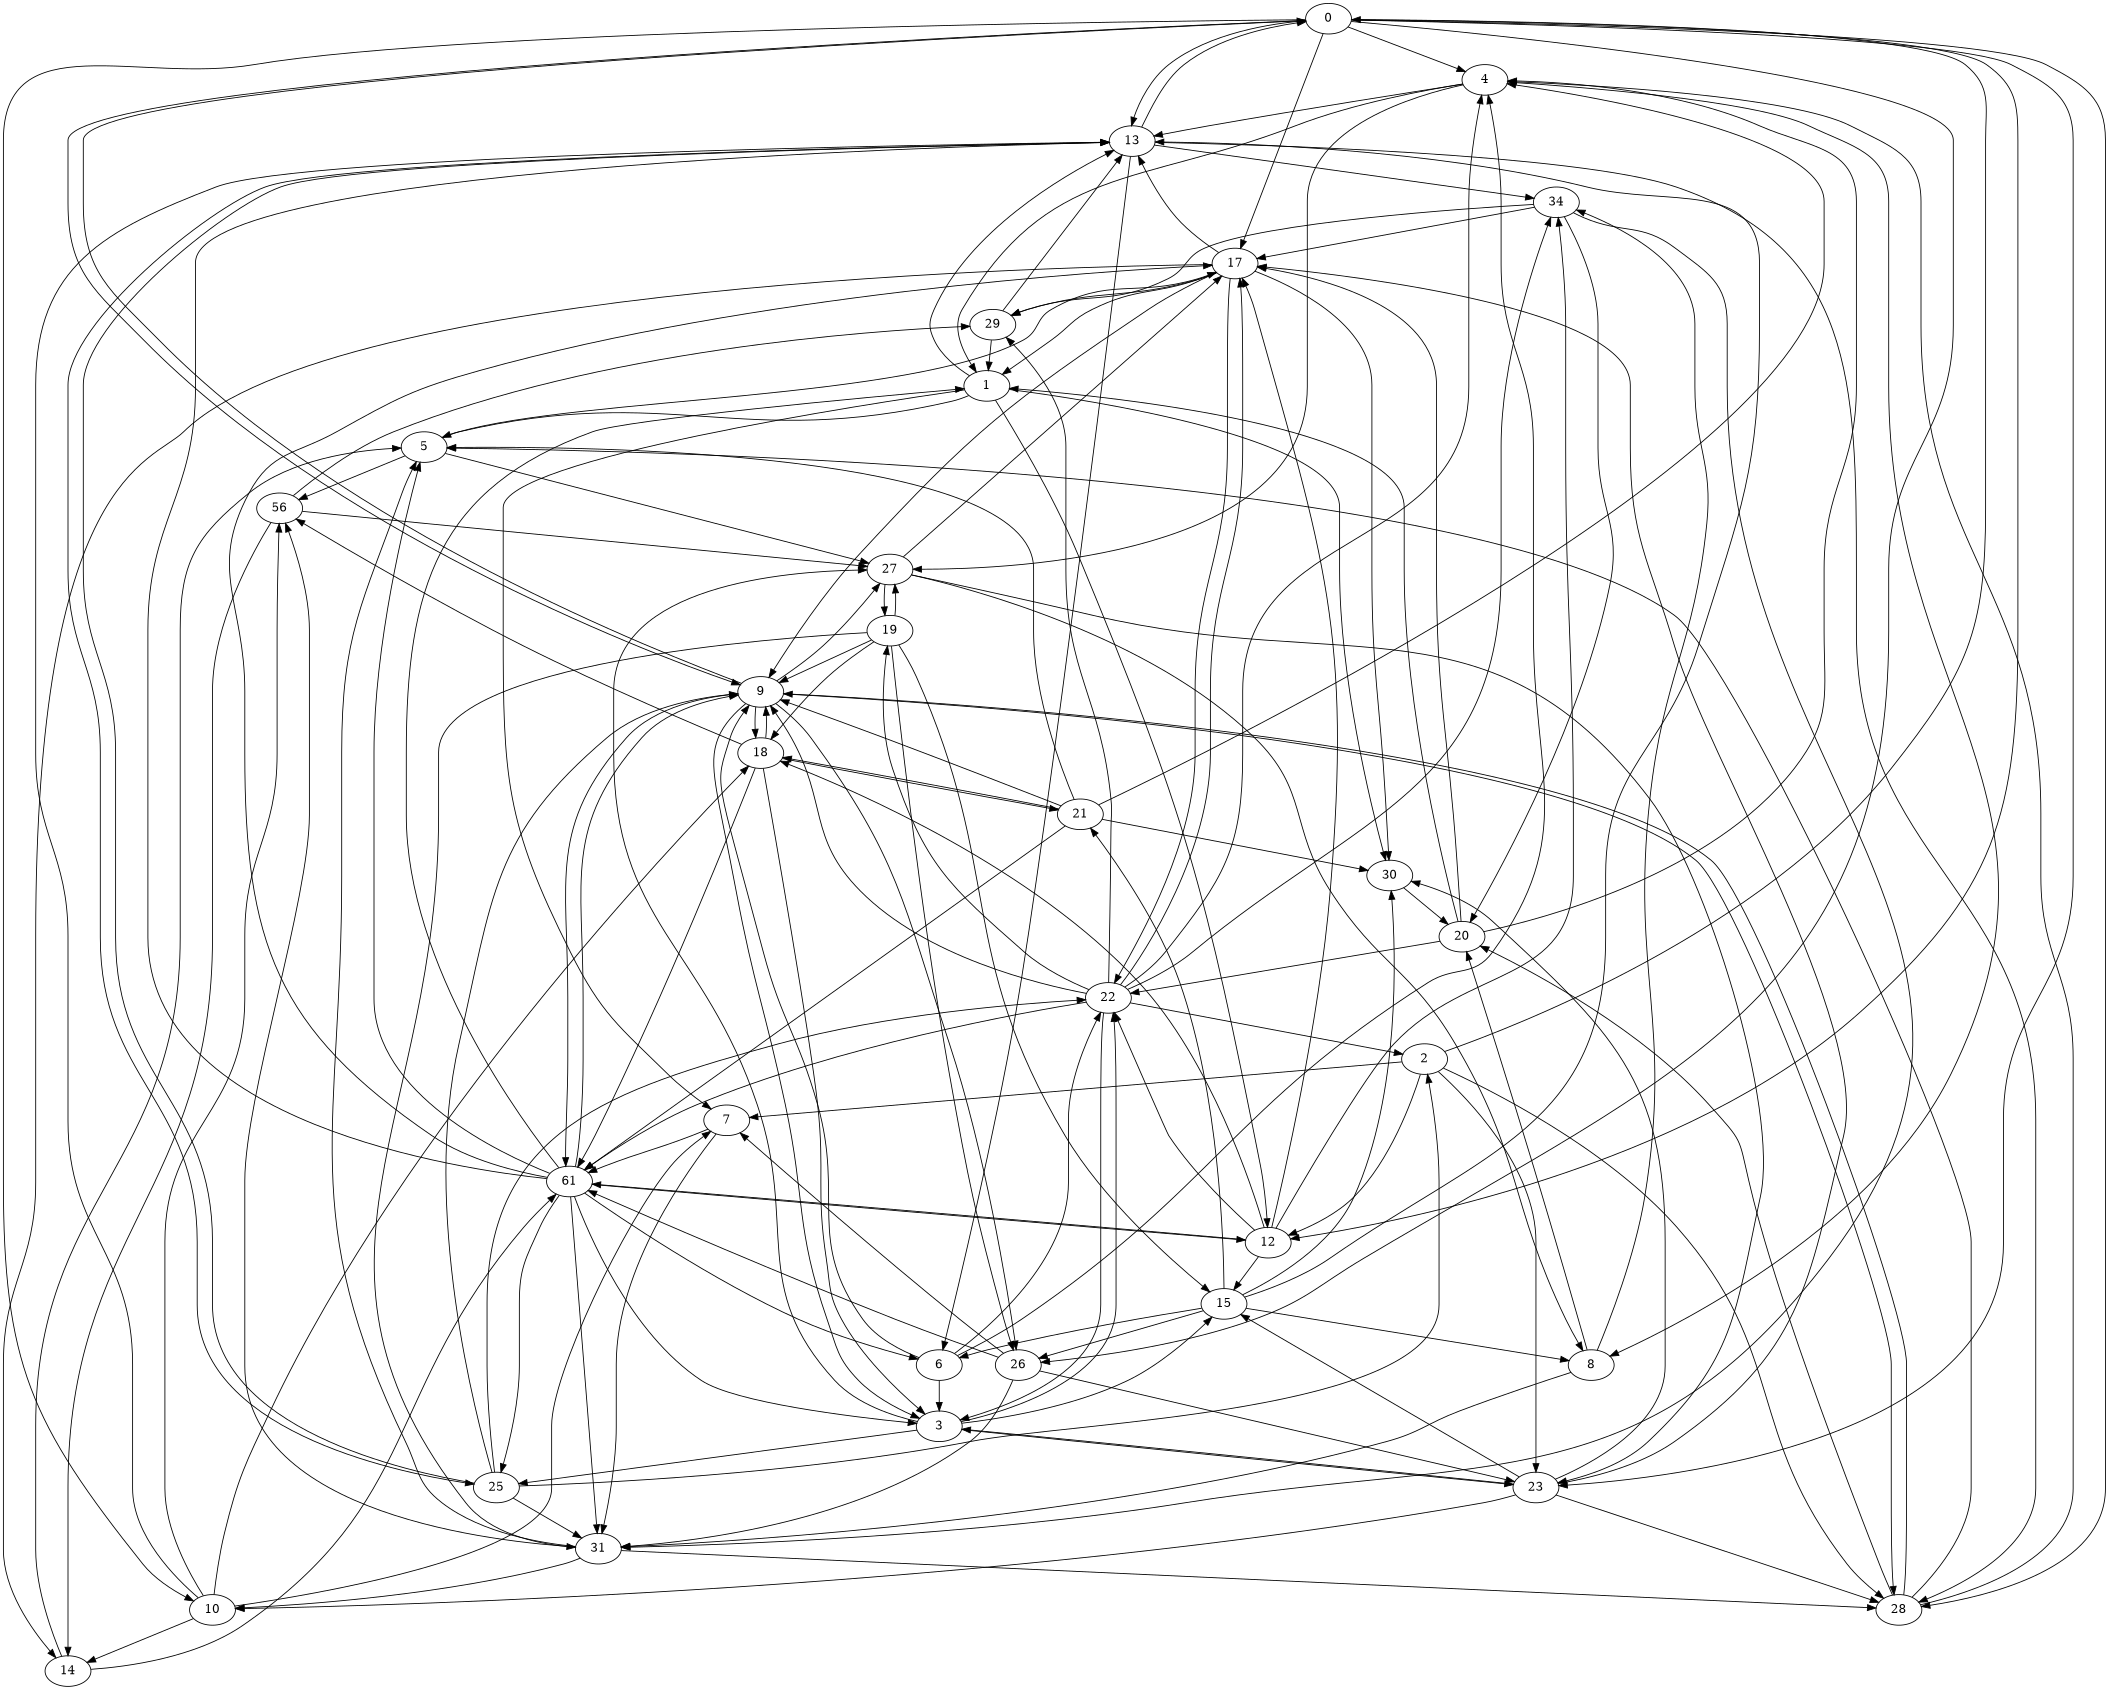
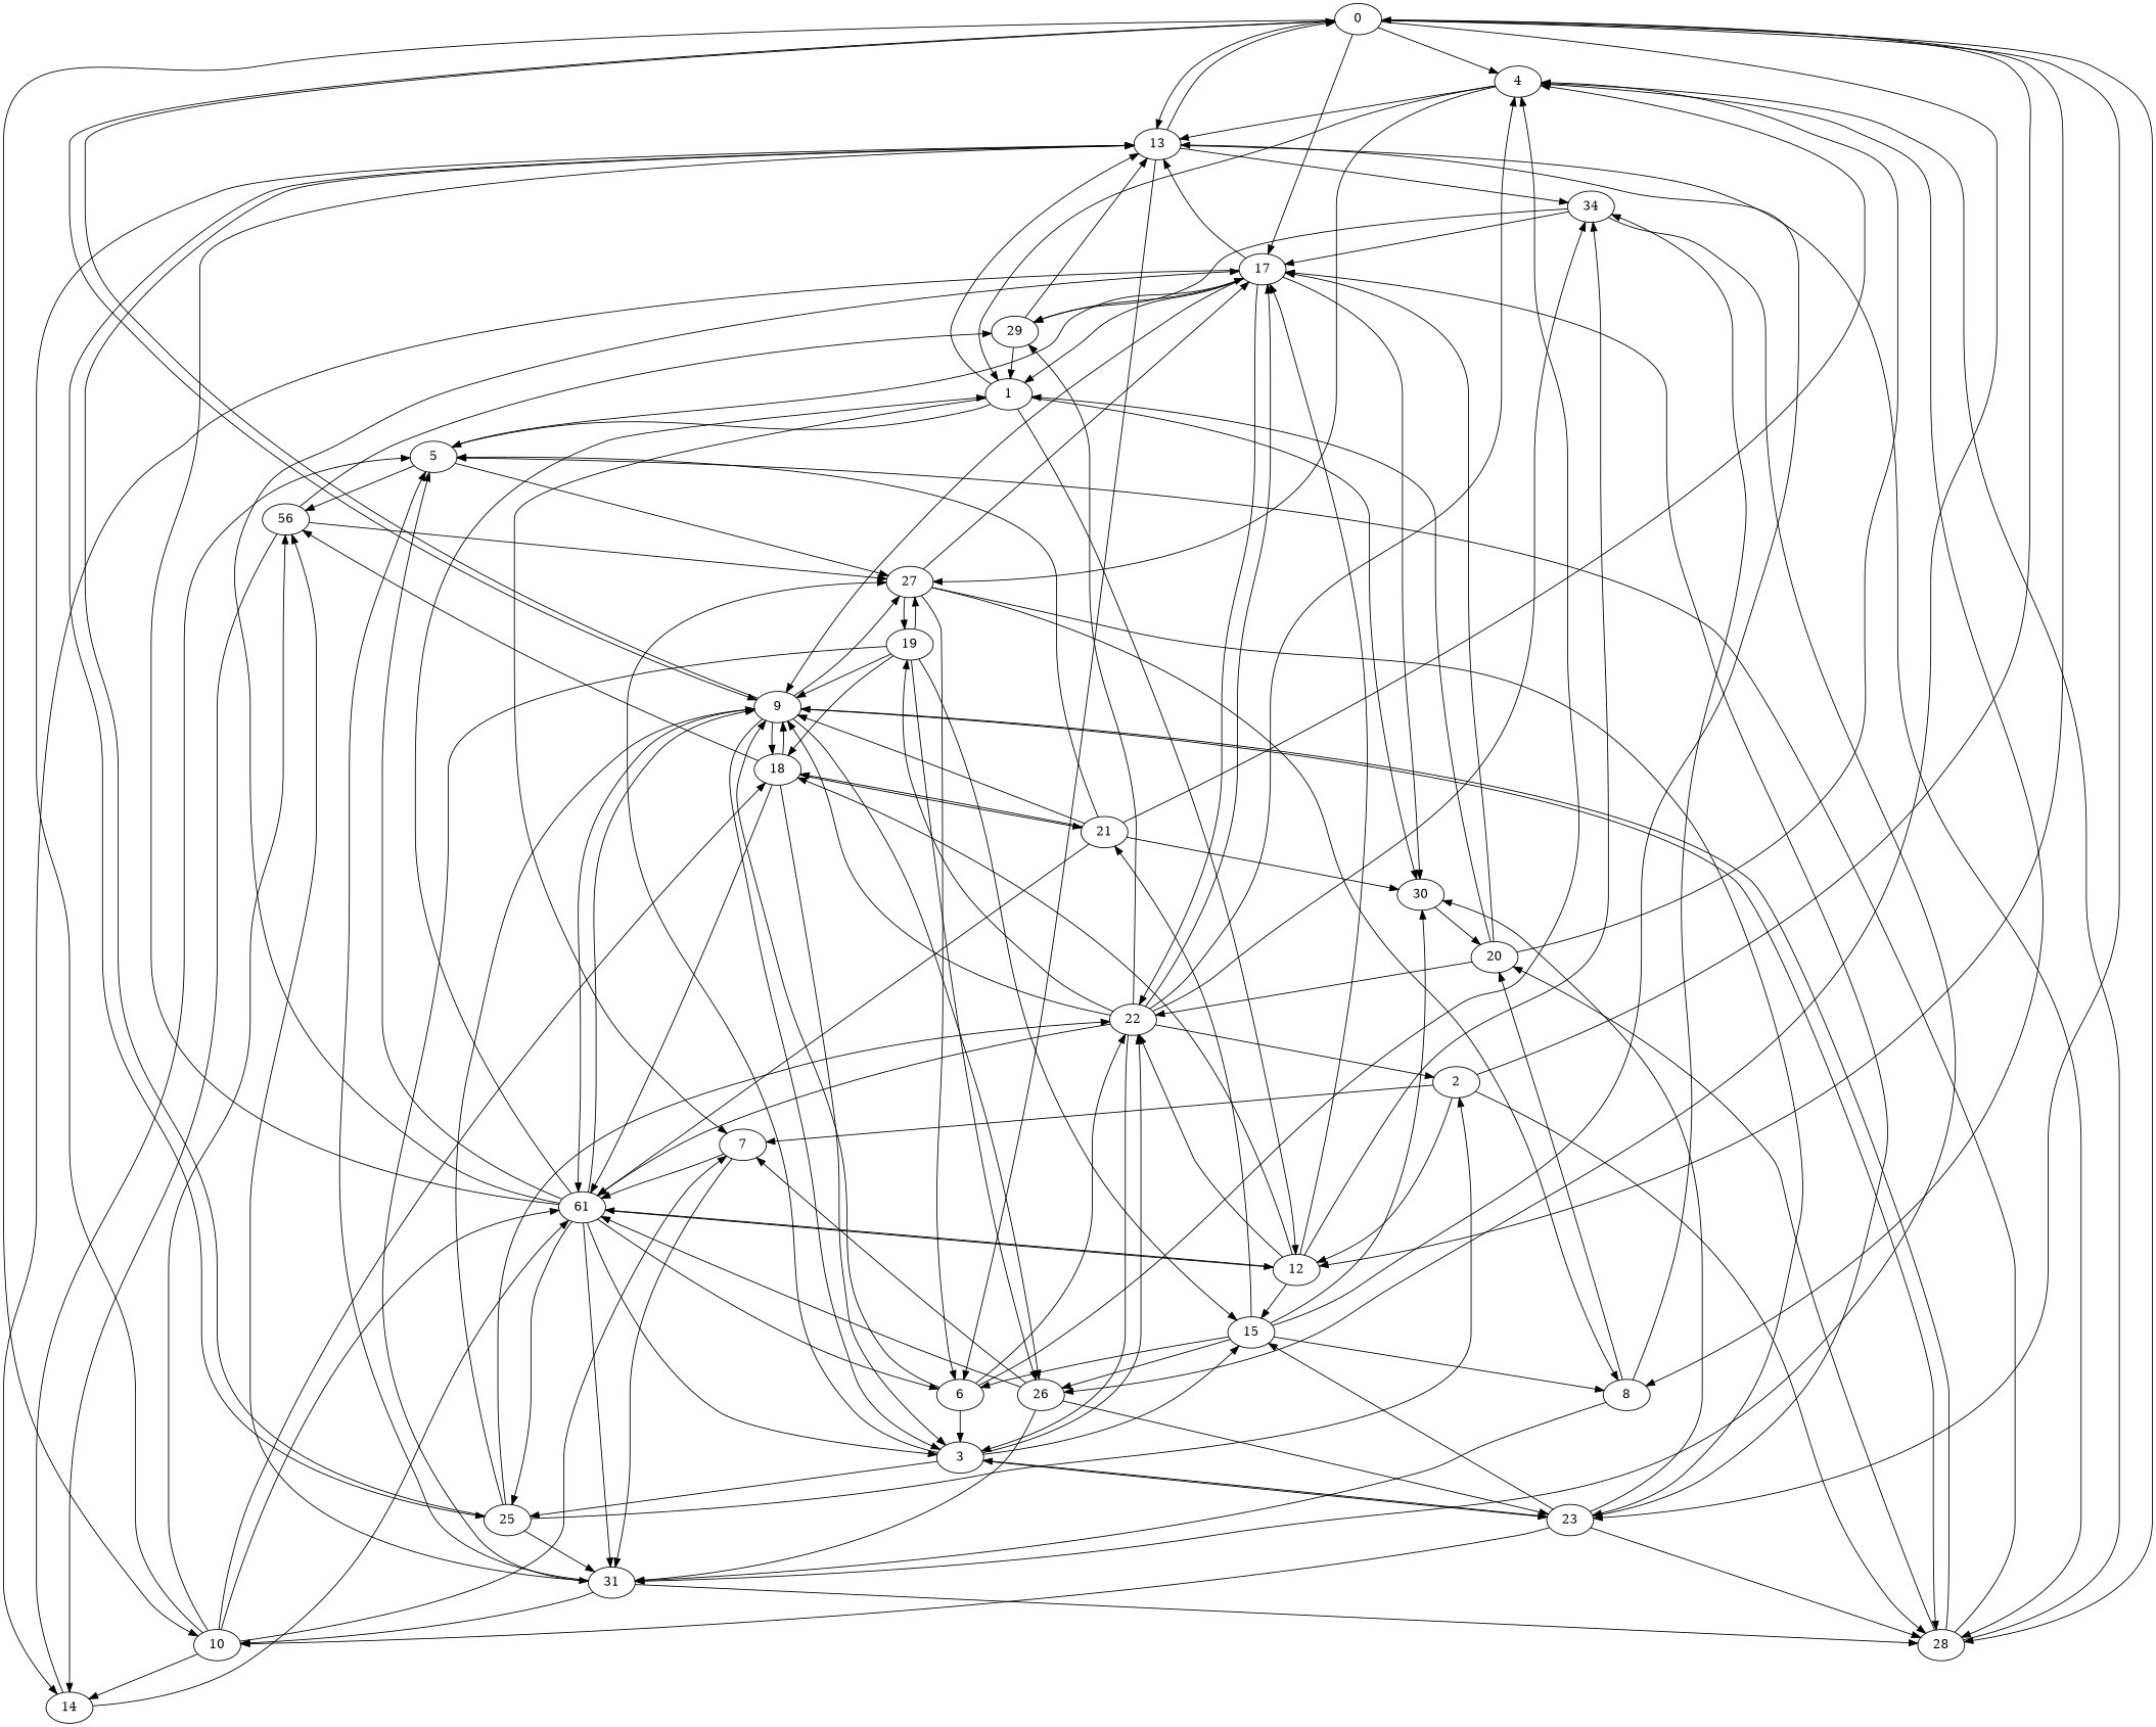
  digraph {
    fontname="DejaVu Serif"
    node [fontname="DejaVu Serif"]
    edge [fontname="DejaVu Serif"]
    0
    4
    13
    9
    17
    26
    12
    10
    23
    28
    1
    27
    8
    25
    6
    n16 [label=34]
    3
    n18 [label=61]
    18
    30
    22
    14
    29
    7
    31
    15
    n27 [label=56]
    5
    20
    19
    2
    21
    0 -> 4
    0 -> 13
    0 -> 9
    0 -> 17
    0 -> 26
    0 -> 12
    0 -> 10
    0 -> 23
    0 -> 28
    4 -> 13
    4 -> 1
    4 -> 27
    4 -> 8
    13 -> 0
    13 -> 28
    13 -> 25
    13 -> 6
    13 -> n16
    9 -> 0
    9 -> 26
    9 -> 28
    9 -> 27
    9 -> 3
    9 -> n18
    9 -> 18
    17 -> 13
    17 -> 9
    17 -> 1
    17 -> 30
    17 -> 22
    17 -> 14
    17 -> 29
    26 -> 23
    26 -> n18
    26 -> 7
    26 -> 31
    12 -> 17
    12 -> n16
    12 -> n18
    12 -> 18
    12 -> 22
    12 -> 15
    10 -> 13
+   10 -> n18
    10 -> 18
    10 -> 14
    10 -> 7
    10 -> n27
    23 -> 17
    23 -> 10
    23 -> 28
    23 -> 3
    23 -> 30
    23 -> 15
    28 -> 4
    28 -> 9
    28 -> 5
    28 -> 20
    1 -> 13
    1 -> 12
    1 -> 30
    1 -> 7
    1 -> 5
    27 -> 17
    27 -> 23
    27 -> 8
+   27 -> 6
    27 -> 19
    8 -> n16
    8 -> 31
    8 -> 20
    25 -> 13
    25 -> 9
    25 -> 22
    25 -> 31
    25 -> 2
    6 -> 4
    6 -> 9
    6 -> 3
    6 -> 22
    n16 -> 17
    n16 -> 29
    n16 -> 31
-   n16 -> 20
    3 -> 23
    3 -> 27
    3 -> 25
    3 -> 22
    3 -> 15
    n18 -> 13
    n18 -> 9
    n18 -> 17
    n18 -> 12
    n18 -> 1
    n18 -> 25
    n18 -> 6
    n18 -> 3
    n18 -> 31
    n18 -> 5
    18 -> 9
    18 -> 3
    18 -> n18
    18 -> n27
    18 -> 21
    30 -> 20
    22 -> 4
    22 -> 9
    22 -> 17
    22 -> n16
    22 -> 3
    22 -> n18
    22 -> 29
    22 -> 19
    22 -> 2
    14 -> n18
    14 -> 5
    29 -> 13
    29 -> 1
    7 -> n18
    7 -> 31
    31 -> 10
    31 -> 28
    31 -> n27
    31 -> 5
    15 -> 13
    15 -> 26
    15 -> 8
    15 -> 6
    15 -> 30
    15 -> 21
    n27 -> 27
    n27 -> 14
    n27 -> 29
    5 -> 17
    5 -> 27
    5 -> n27
    20 -> 4
    20 -> 17
    20 -> 1
    20 -> 22
    19 -> 9
    19 -> 26
    19 -> 27
    19 -> 18
    19 -> 31
    19 -> 15
    2 -> 0
    2 -> 12
-   2 -> 23
    2 -> 28
    2 -> 7
    21 -> 4
    21 -> 9
    21 -> n18
    21 -> 18
    21 -> 30
    21 -> 5
  }
